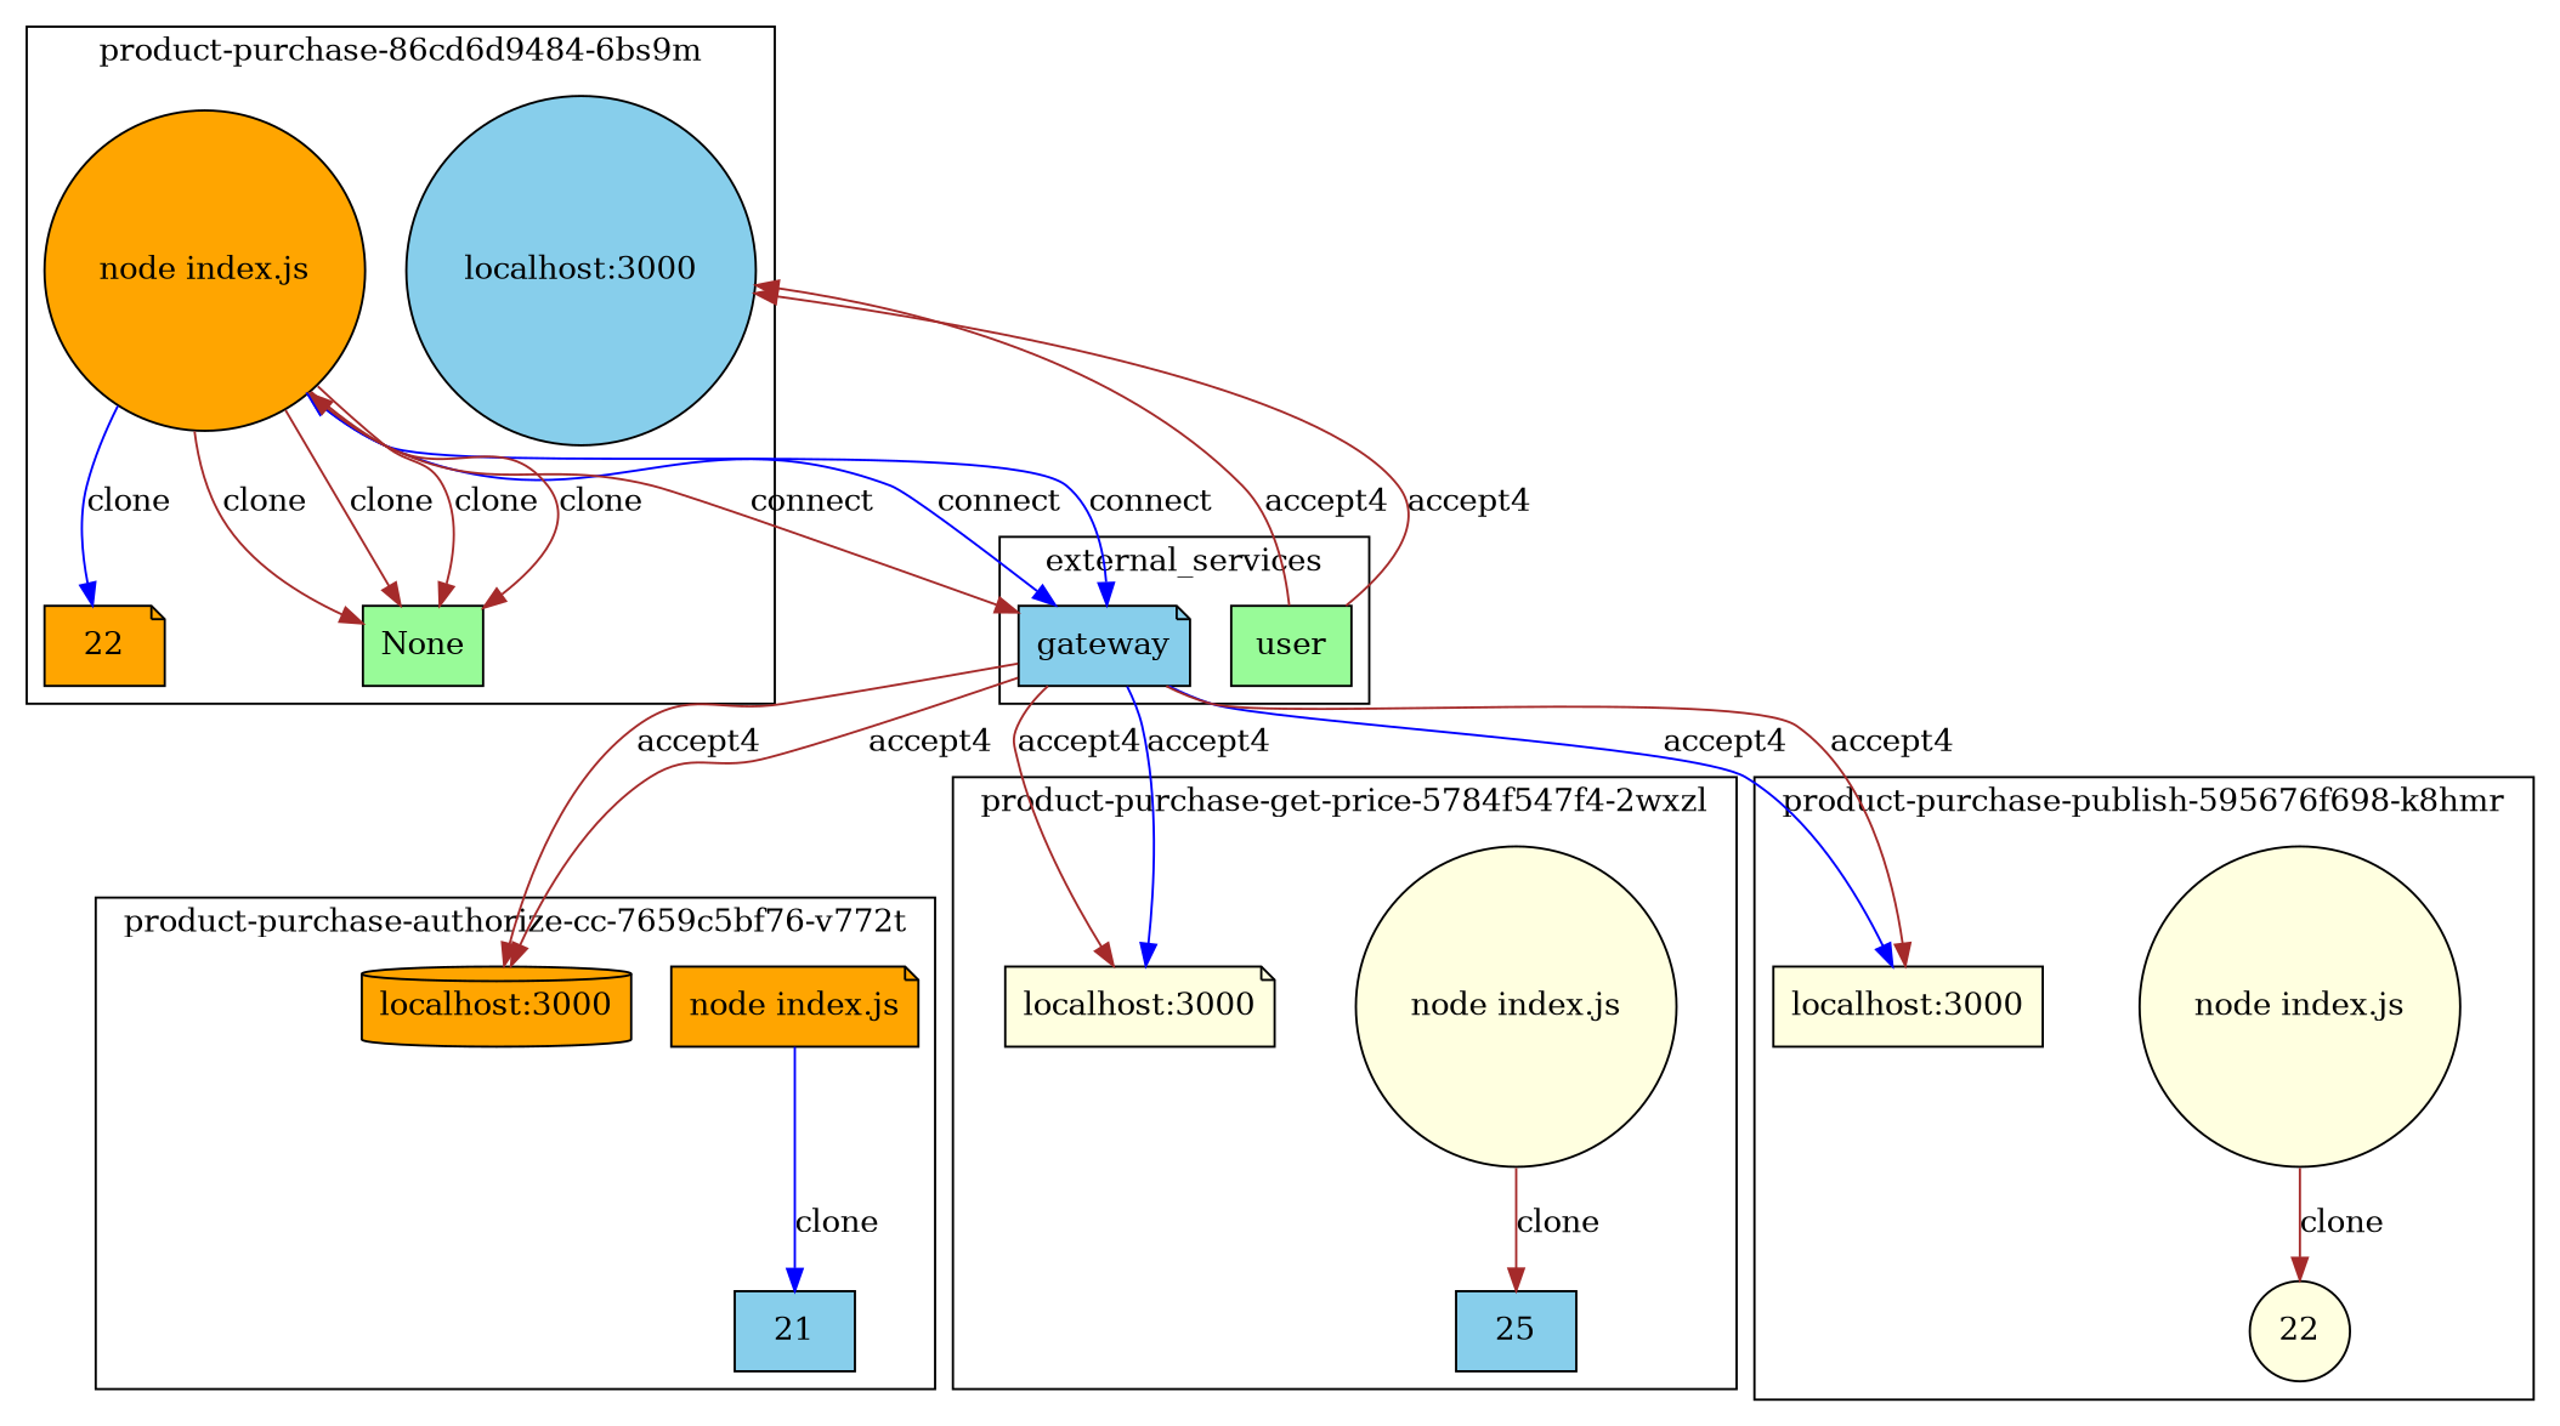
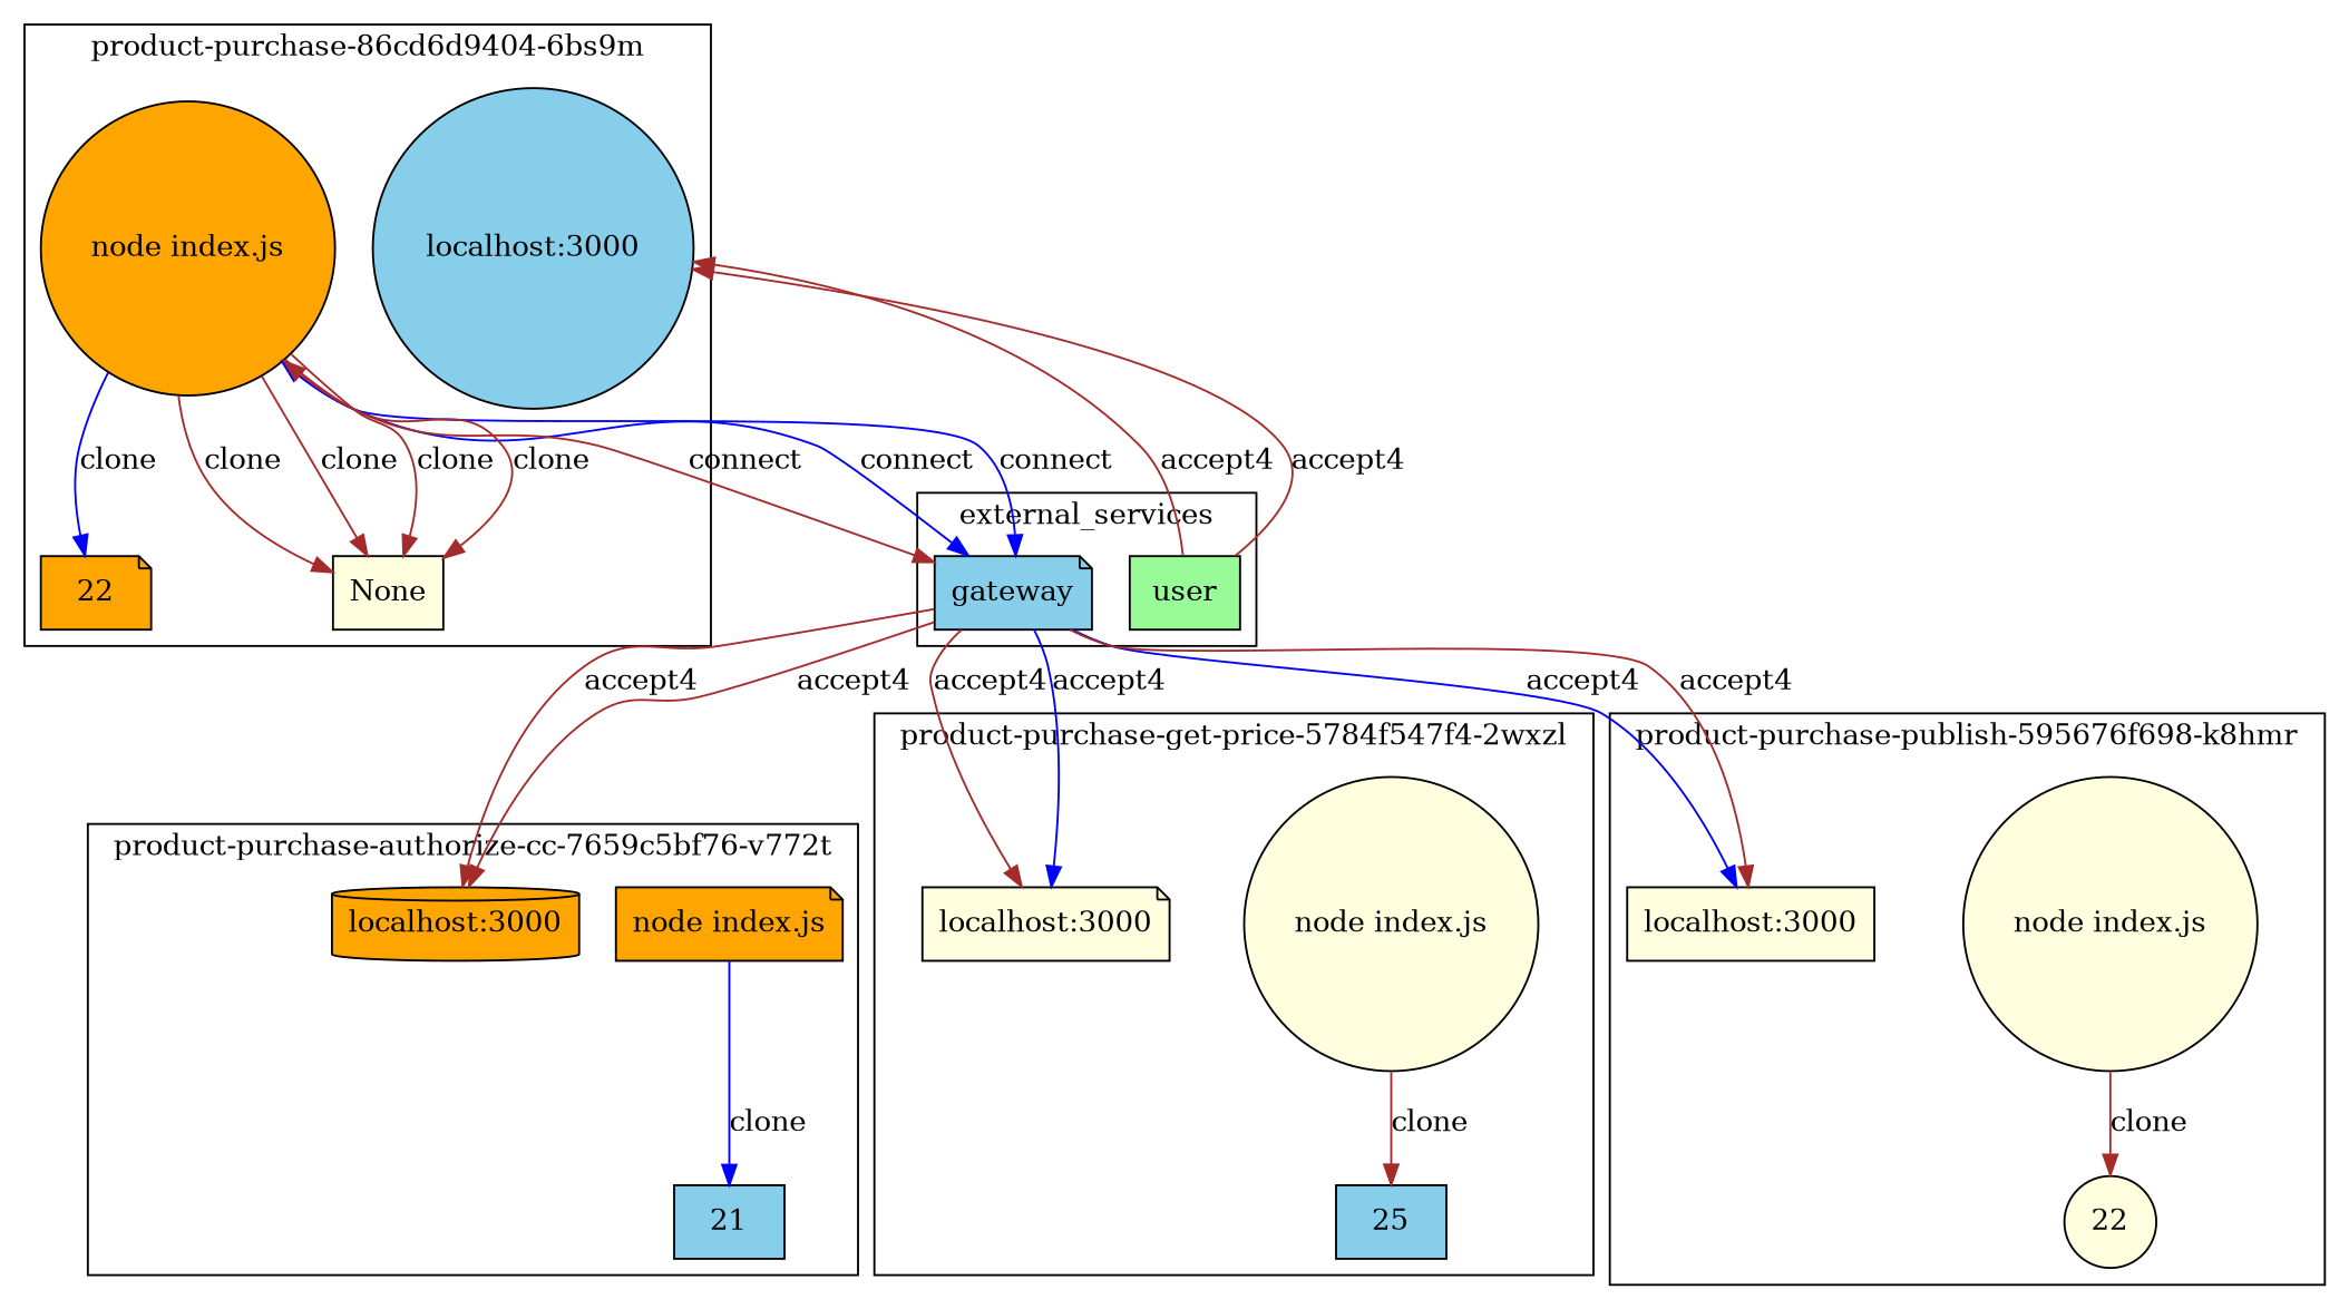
  digraph {
    node [fillcolor=lightyellow shape=box style=filled]
    edge [color=brown]
    n1 [fillcolor=orange label="node index.js" shape=note]
    n2 [fillcolor=skyblue label=21]
    n3 [fillcolor=orange label="localhost:3000" shape=cylinder]
    n4 [fillcolor=skyblue label=gateway shape=note]
    user [fillcolor=palegreen]
    n6 [fillcolor=orange label="node index.js" shape=circle]
    n7 [fillcolor=orange label=22 shape=note]
-   None [fillcolor=palegreen]
+   None
    n9 [fillcolor=skyblue label="localhost:3000" shape=circle]
    n10 [label="node index.js" shape=circle]
    n11 [fillcolor=skyblue label=25]
    n12 [label="localhost:3000" shape=note]
    n13 [label="node index.js" shape=circle]
    n14 [label=22 shape=circle]
    n15 [label="localhost:3000"]
    subgraph cluster_1 {
      label=" product-purchase-authorize-cc-7659c5bf76-v772t "
      n1
      n2
      n3
    }
    subgraph cluster_2 {
      label=external_services
      n4
      user
    }
    subgraph cluster_3 {
-     label=" product-purchase-86cd6d9484-6bs9m "
+     label=" product-purchase-86cd6d9404-6bs9m "
      n6
      n7
      None
      n9
    }
    subgraph cluster_4 {
      label=" product-purchase-get-price-5784f547f4-2wxzl "
      n10
      n11
      n12
    }
    subgraph cluster_5 {
      label=" product-purchase-publish-595676f698-k8hmr "
      n13
      n14
      n15
    }
    n1 -> n2 [color=blue label=clone]
    n4 -> n3 [label=accept4]
    n4 -> n3 [label=accept4]
    n4 -> n12 [label=accept4]
    n4 -> n12 [color=blue label=accept4]
    n4 -> n15 [color=blue label=accept4]
    n4 -> n15 [label=accept4]
    user -> n9 [label=accept4]
    user -> n9 [label=accept4]
    n6 -> n4 [color=blue dir=both label=connect]
    n6 -> n4 [color=blue dir=both label=connect]
    n6 -> n4 [dir=both label=connect]
    n6 -> n7 [color=blue label=clone]
    n6 -> None [label=clone]
    n6 -> None [label=clone]
    n6 -> None [label=clone]
    n6 -> None [label=clone]
    n10 -> n11 [label=clone]
    n13 -> n14 [label=clone]
  }
